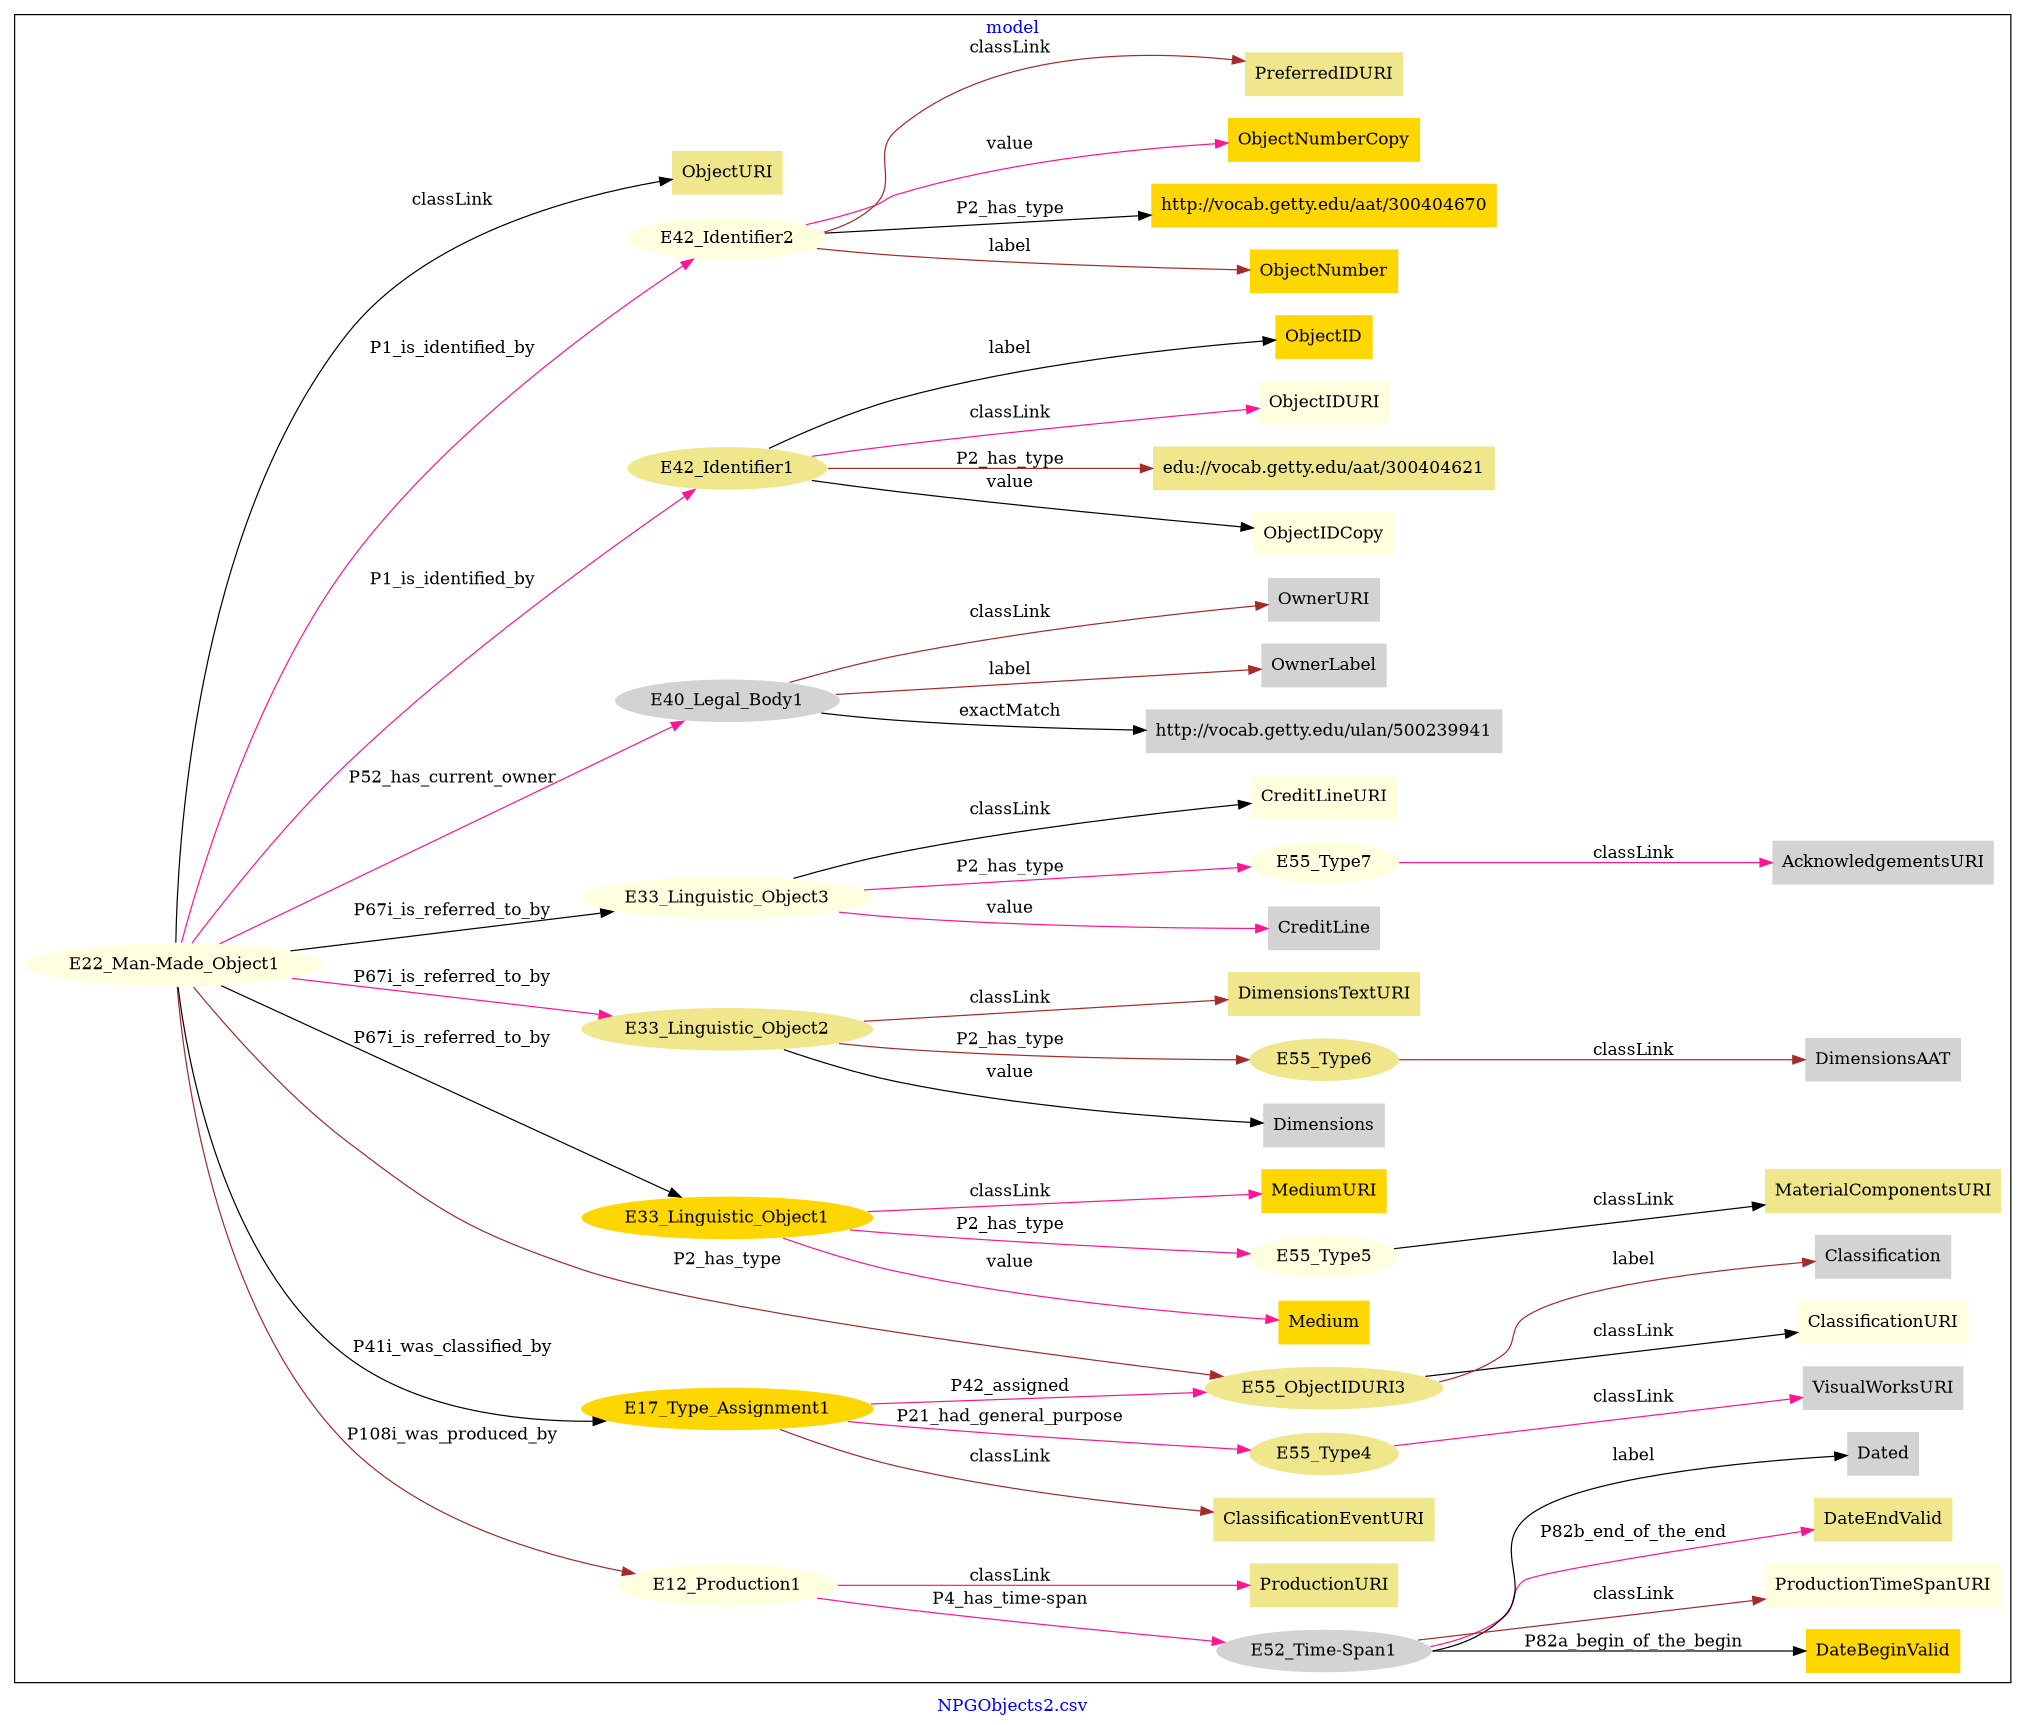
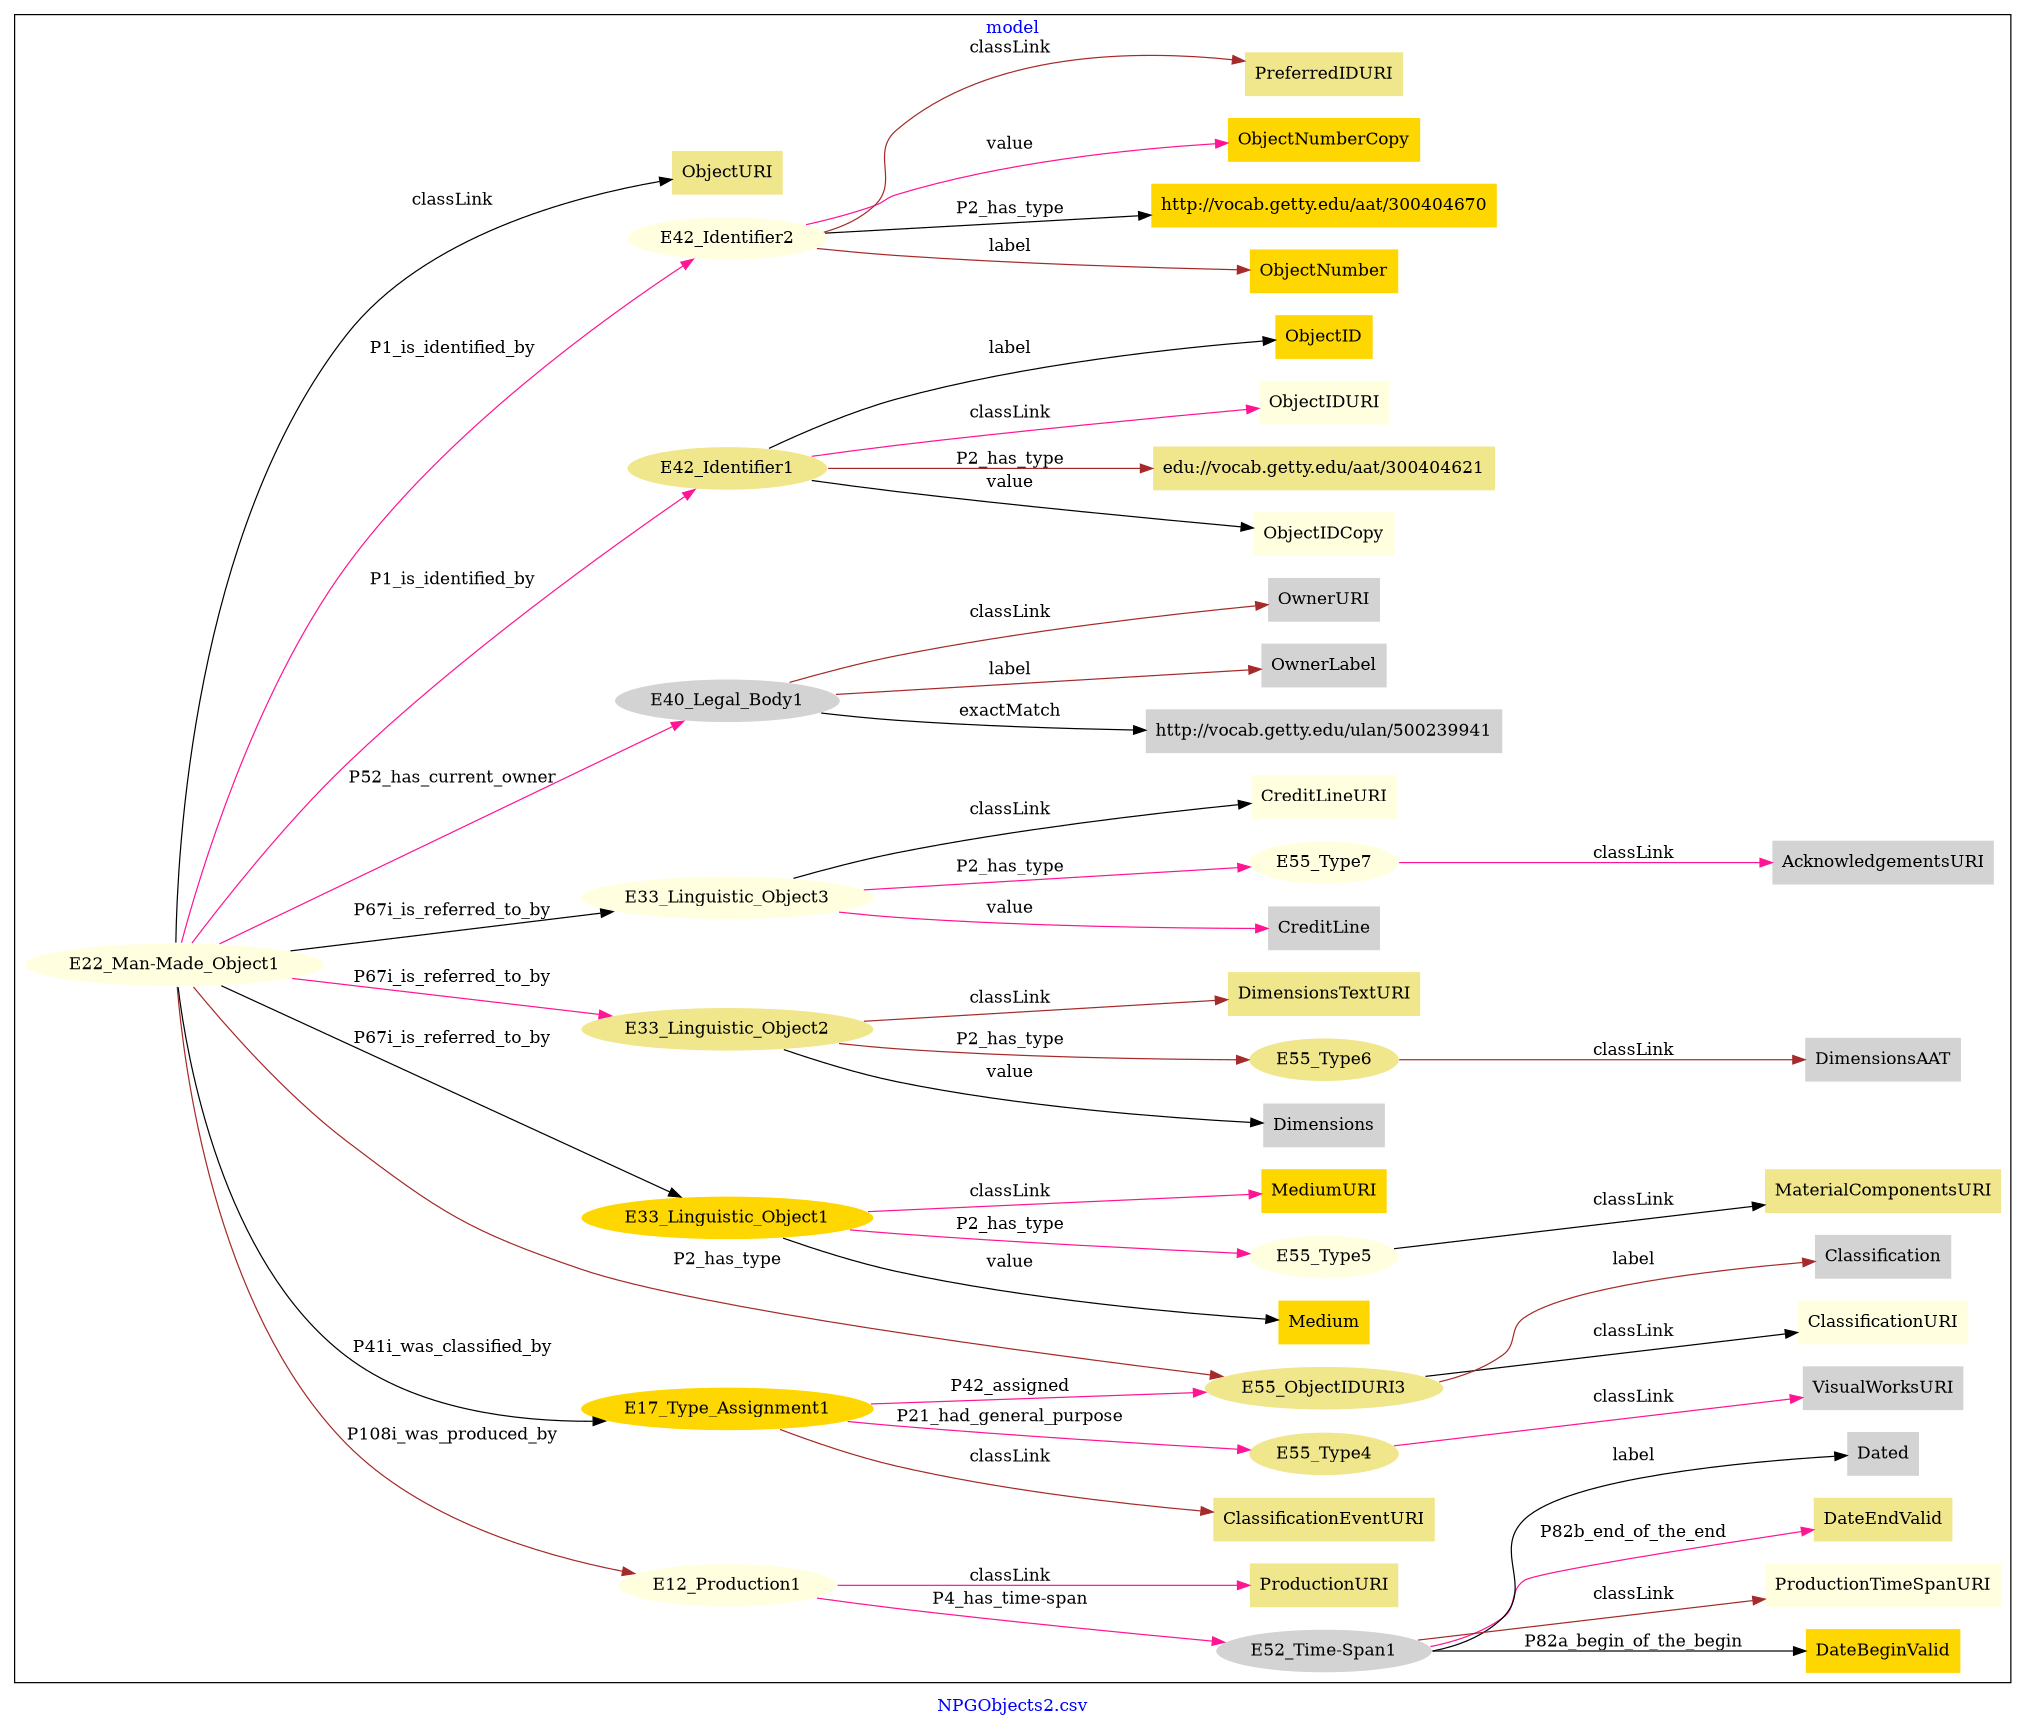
  digraph {
    fontcolor=blue
    label="NPGObjects2.csv"
    rankdir=LR
    remincross=true
    node [fillcolor=khaki style=filled shape=plaintext]
    edge [color=deeppink fontcolor=black]
    n1 [color=white fillcolor=lightyellow label=E12_Production1 shape=""]
    n2 [color=white fillcolor=lightgrey label="E52_Time-Span1" shape=""]
    n3 [color=white fillcolor=gold label=E17_Type_Assignment1 shape=""]
    n4 [color=white label=E55_ObjectIDURI3 shape=""]
    n5 [color=white label=E55_Type4 shape=""]
    n6 [color=white fillcolor=lightyellow label="E22_Man-Made_Object1" shape=""]
    n7 [color=white fillcolor=gold label=E33_Linguistic_Object1 shape=""]
    n8 [color=white label=E33_Linguistic_Object2 shape=""]
    n9 [color=white fillcolor=lightyellow label=E33_Linguistic_Object3 shape=""]
    n10 [color=white fillcolor=lightgrey label=E40_Legal_Body1 shape=""]
    n11 [color=white label=E42_Identifier1 shape=""]
    n12 [color=white fillcolor=lightyellow label=E42_Identifier2 shape=""]
    n13 [color=white fillcolor=lightyellow label=E55_Type5 shape=""]
    n14 [color=white label=E55_Type6 shape=""]
    n15 [color=white fillcolor=lightyellow label=E55_Type7 shape=""]
    n16 [fillcolor=gold label=MediumURI]
    n17 [fillcolor=lightyellow label=ObjectIDURI]
    n18 [label=MaterialComponentsURI]
    n19 [fillcolor=lightgrey label=VisualWorksURI]
    n20 [fillcolor=lightyellow label=ClassificationURI]
    n21 [fillcolor=lightyellow label=CreditLineURI]
    n22 [fillcolor=gold label=ObjectNumberCopy]
    n23 [label=ClassificationEventURI]
    n24 [fillcolor=lightgrey label=DimensionsAAT]
    n25 [label=PreferredIDURI]
    n26 [fillcolor=lightgrey label=AcknowledgementsURI]
    n27 [label=DateEndValid]
    n28 [fillcolor=lightgrey label=OwnerLabel]
    n29 [fillcolor=gold label=ObjectNumber]
    n30 [fillcolor=lightgrey label=OwnerURI]
    n31 [label=DimensionsTextURI]
    n32 [fillcolor=gold label=ObjectID]
    n33 [fillcolor=gold label=Medium]
    n34 [label=ObjectURI]
    n35 [fillcolor=lightgrey label=Classification]
    n36 [label=ProductionURI]
    n37 [fillcolor=lightgrey label=Dated]
    n38 [fillcolor=lightgrey label=Dimensions]
    n39 [fillcolor=lightgrey label=CreditLine]
    n40 [fillcolor=gold label=DateBeginValid]
    n41 [fillcolor=lightyellow label=ProductionTimeSpanURI]
    n42 [fillcolor=lightyellow label=ObjectIDCopy]
    n43 [fillcolor=lightgrey label="http://vocab.getty.edu/ulan/500239941"]
    n44 [label="edu://vocab.getty.edu/aat/300404621"]
    n45 [fillcolor=gold label="http://vocab.getty.edu/aat/300404670"]
    subgraph cluster_1 {
      label=model
      n1
      n2
      n3
      n4
      n5
      n6
      n7
      n8
      n9
      n10
      n11
      n12
      n13
      n14
      n15
      n16
      n17
      n18
      n19
      n20
      n21
      n22
      n23
      n24
      n25
      n26
      n27
      n28
      n29
      n30
      n31
      n32
      n33
      n34
      n35
      n36
      n37
      n38
      n39
      n40
      n41
      n42
      n43
      n44
      n45
    }
    n1 -> n2 [label="P4_has_time-span"]
    n1 -> n36 [label=classLink]
    n2 -> n27 [label=P82b_end_of_the_end]
    n2 -> n37 [color=black label=label]
    n2 -> n40 [color=black label=P82a_begin_of_the_begin]
    n2 -> n41 [color=brown label=classLink]
    n3 -> n4 [label=P42_assigned]
    n3 -> n5 [label=P21_had_general_purpose]
    n3 -> n23 [color=brown label=classLink]
    n4 -> n20 [color=black label=classLink]
    n4 -> n35 [color=brown label=label]
    n5 -> n19 [label=classLink]
    n6 -> n1 [color=brown label=P108i_was_produced_by]
    n6 -> n3 [color=black label=P41i_was_classified_by]
    n6 -> n4 [color=brown label=P2_has_type]
    n6 -> n7 [color=black label=P67i_is_referred_to_by]
    n6 -> n8 [label=P67i_is_referred_to_by]
    n6 -> n9 [color=black label=P67i_is_referred_to_by]
    n6 -> n10 [label=P52_has_current_owner]
    n6 -> n11 [label=P1_is_identified_by]
    n6 -> n12 [label=P1_is_identified_by]
    n6 -> n34 [color=black label=classLink]
    n7 -> n13 [label=P2_has_type]
    n7 -> n16 [label=classLink]
-   n7 -> n33 [label=value]
+   n7 -> n33 [color=black label=value]
    n8 -> n14 [color=brown label=P2_has_type]
    n8 -> n31 [color=brown label=classLink]
    n8 -> n38 [color=black label=value]
    n9 -> n15 [label=P2_has_type]
    n9 -> n21 [color=black label=classLink]
    n9 -> n39 [label=value]
    n10 -> n28 [color=brown label=label]
    n10 -> n30 [color=brown label=classLink]
    n10 -> n43 [color=black label=exactMatch]
    n11 -> n17 [label=classLink]
    n11 -> n32 [color=black label=label]
    n11 -> n42 [color=black label=value]
    n11 -> n44 [color=brown label=P2_has_type]
    n12 -> n22 [label=value]
    n12 -> n25 [color=brown label=classLink]
    n12 -> n29 [color=brown label=label]
    n12 -> n45 [color=black label=P2_has_type]
    n13 -> n18 [color=black label=classLink]
    n14 -> n24 [color=brown label=classLink]
    n15 -> n26 [label=classLink]
  }
